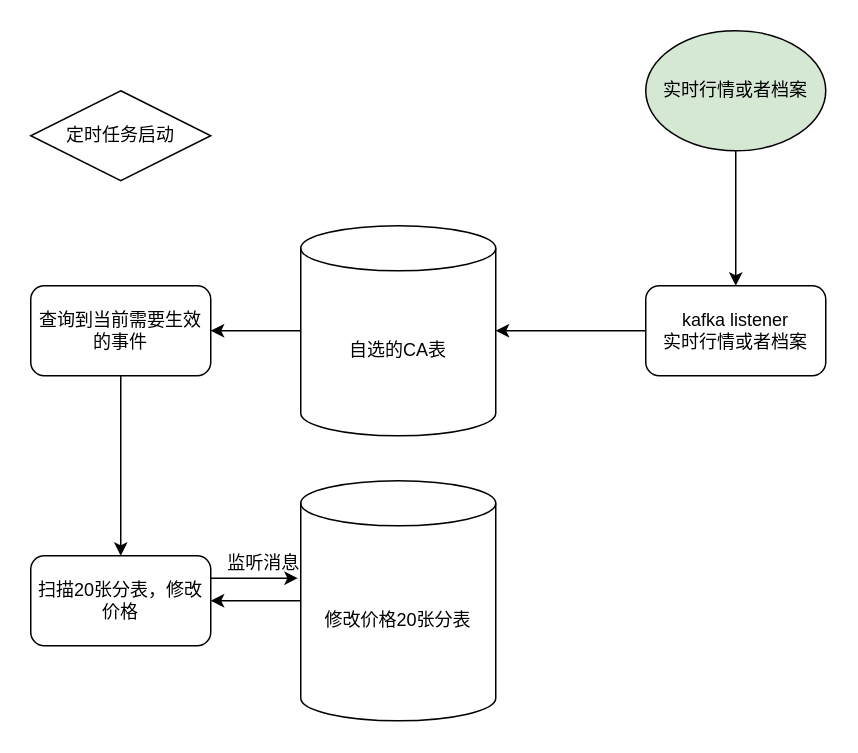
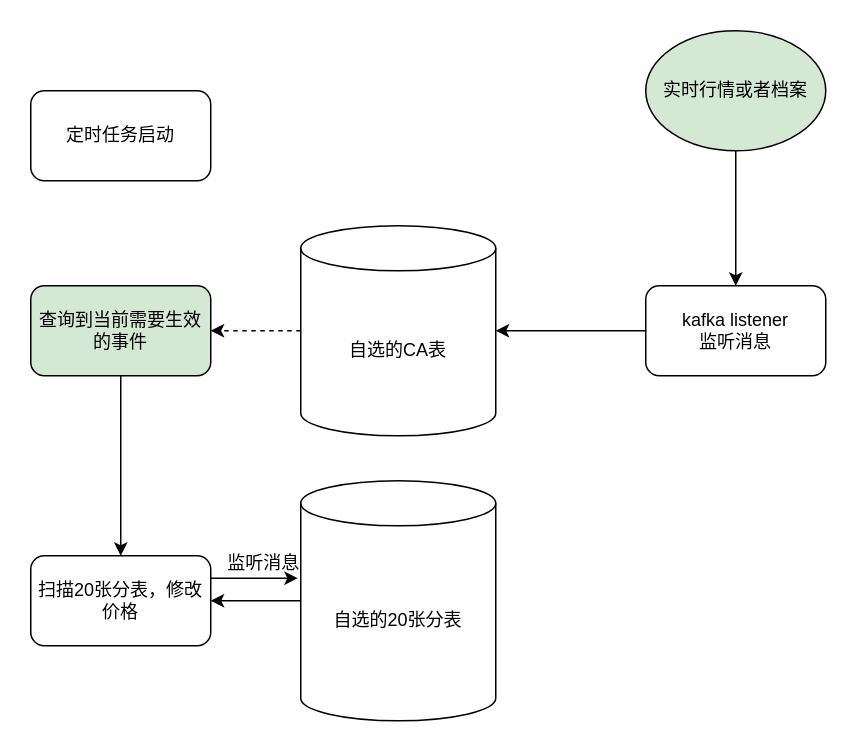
  <mxCell id="0" />
  <mxCell id="1" parent="0" />
- <mxCell id="2" value="定时任务启动" style="rhombus;whiteSpace=wrap;html=1;" vertex="1" parent="1"><mxGeometry x="20" y="60" width="120" height="60" as="geometry" /></mxCell>
+ <mxCell id="2" value="定时任务启动" style="rounded=1;whiteSpace=wrap;html=1;" vertex="1" parent="1"><mxGeometry x="20" y="60" width="120" height="60" as="geometry" /></mxCell>
  <mxCell id="3" value="" style="edgeStyle=orthogonalEdgeStyle;rounded=0;orthogonalLoop=1;jettySize=auto;html=1;" edge="1" parent="1" source="4" target="13"><mxGeometry relative="1" as="geometry" /></mxCell>
- <mxCell id="4" value="查询到当前需要生效的事件" style="rounded=1;whiteSpace=wrap;html=1;" vertex="1" parent="1"><mxGeometry x="20" y="190" width="120" height="60" as="geometry" /></mxCell>
- <mxCell id="5" value="" style="edgeStyle=orthogonalEdgeStyle;rounded=0;orthogonalLoop=1;jettySize=auto;html=1;" edge="1" parent="1" source="6" target="4"><mxGeometry relative="1" as="geometry" /></mxCell>
+ <mxCell id="4" value="查询到当前需要生效的事件" style="rounded=1;whiteSpace=wrap;html=1;fillColor=#d5e8d4;" vertex="1" parent="1"><mxGeometry x="20" y="190" width="120" height="60" as="geometry" /></mxCell>
+ <mxCell id="5" value="" style="edgeStyle=orthogonalEdgeStyle;rounded=0;orthogonalLoop=1;jettySize=auto;html=1;dashed=1;" edge="1" parent="1" source="6" target="4"><mxGeometry relative="1" as="geometry" /></mxCell>
  <mxCell id="6" value="自选的CA表" style="shape=cylinder3;whiteSpace=wrap;html=1;boundedLbl=1;backgroundOutline=1;size=15;" vertex="1" parent="1"><mxGeometry x="200" y="150" width="130" height="140" as="geometry" /></mxCell>
  <mxCell id="7" value="" style="edgeStyle=orthogonalEdgeStyle;rounded=0;orthogonalLoop=1;jettySize=auto;html=1;" edge="1" parent="1" source="8" target="6"><mxGeometry relative="1" as="geometry" /></mxCell>
- <mxCell id="8" value="kafka listener&lt;div&gt;实时行情或者档案&lt;/div&gt;" style="rounded=1;whiteSpace=wrap;html=1;" vertex="1" parent="1"><mxGeometry x="430" y="190" width="120" height="60" as="geometry" /></mxCell>
+ <mxCell id="8" value="kafka listener&lt;div&gt;监听消息&lt;/div&gt;" style="rounded=1;whiteSpace=wrap;html=1;" vertex="1" parent="1"><mxGeometry x="430" y="190" width="120" height="60" as="geometry" /></mxCell>
  <mxCell id="9" value="" style="edgeStyle=orthogonalEdgeStyle;rounded=0;orthogonalLoop=1;jettySize=auto;html=1;" edge="1" parent="1" source="10" target="8"><mxGeometry relative="1" as="geometry" /></mxCell>
  <mxCell id="10" value="实时行情或者档案" style="ellipse;whiteSpace=wrap;html=1;fillColor=#d5e8d4;" vertex="1" parent="1"><mxGeometry x="430" y="20" width="120" height="80" as="geometry" /></mxCell>
  <mxCell id="11" style="edgeStyle=orthogonalEdgeStyle;rounded=0;orthogonalLoop=1;jettySize=auto;html=1;exitX=0;exitY=0.5;exitDx=0;exitDy=0;exitPerimeter=0;entryX=1;entryY=0.5;entryDx=0;entryDy=0;" edge="1" parent="1" source="12" target="13"><mxGeometry relative="1" as="geometry" /></mxCell>
- <mxCell id="12" value="修改价格20张分表" style="shape=cylinder3;whiteSpace=wrap;html=1;boundedLbl=1;backgroundOutline=1;size=15;" vertex="1" parent="1"><mxGeometry x="200" y="320" width="130" height="160" as="geometry" /></mxCell>
+ <mxCell id="12" value="自选的20张分表" style="shape=cylinder3;whiteSpace=wrap;html=1;boundedLbl=1;backgroundOutline=1;size=15;" vertex="1" parent="1"><mxGeometry x="200" y="320" width="130" height="160" as="geometry" /></mxCell>
  <mxCell id="13" value="扫描20张分表，修改价格" style="rounded=1;whiteSpace=wrap;html=1;" vertex="1" parent="1"><mxGeometry x="20" y="370" width="120" height="60" as="geometry" /></mxCell>
  <mxCell id="14" style="edgeStyle=orthogonalEdgeStyle;rounded=0;orthogonalLoop=1;jettySize=auto;html=1;exitX=1;exitY=0.25;exitDx=0;exitDy=0;entryX=-0.015;entryY=0.406;entryDx=0;entryDy=0;entryPerimeter=0;" edge="1" parent="1" source="13" target="12"><mxGeometry relative="1" as="geometry" /></mxCell>
  <mxCell id="15" value="监听消息" style="text;html=1;align=center;verticalAlign=middle;resizable=0;points=[];autosize=1;strokeColor=none;fillColor=none;" vertex="1" parent="1"><mxGeometry x="140" y="360" width="70" height="30" as="geometry" /></mxCell>
